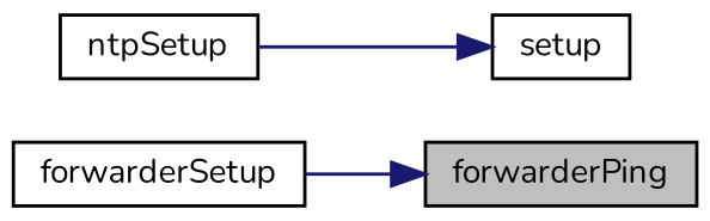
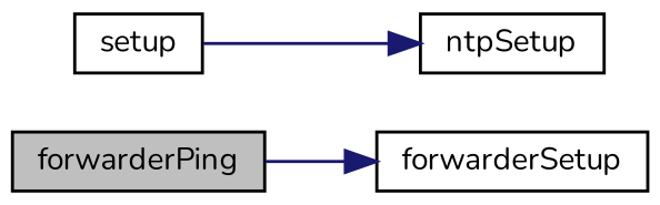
  digraph {
    fontname=Nunito
    rankdir=RL
    node [color=black fillcolor=white fontname=Nunito fontsize=10 shape=record style=filled]
    edge [color=midnightblue dir=back fontname=Nunito fontsize=10 labelfontname=Helvetica labelfontsize=10 style=solid]
    n1 [fillcolor=grey75 fontcolor=black height=0.2 label=forwarderPing width=0.4]
    n2 [height=0.2 label=forwarderSetup width=0.4]
    n3 [height=0.2 label=ntpSetup width=0.4]
    n4 [height=0.2 label=setup width=0.4]
-   n1 -> n2
-   n4 -> n3
+   n2 -> n1
+   n3 -> n4
  }
